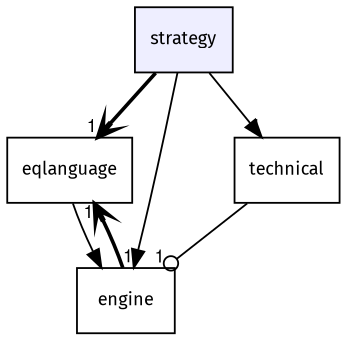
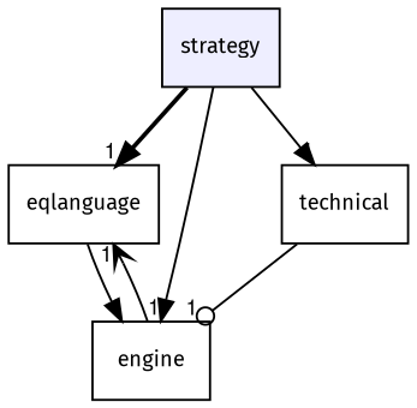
  digraph {
    compound=true
    fontname="Fira Sans"
    node [fontname="Fira Sans" fontsize=10 shape=box]
    edge [arrowhead=normal fontname="Fira Sans" headlabel=1 labeldistance=1.5 labelfontname=FreeSans labelfontsize=10 style=solid]
    n1 [fillcolor="#eeeeff" label=strategy pencolor=black style=filled]
    n2 [label=eqlanguage]
    n3 [label=engine]
    n4 [label=technical]
-   n1 -> n2 [arrowhead=vee style=bold]
+   n1 -> n2 [style=bold]
    n1 -> n3
    n1 -> n4
    n2 -> n3
-   n3 -> n2 [arrowhead=vee style=bold]
+   n3 -> n2 [arrowhead=vee]
    n4 -> n3 [arrowhead=odot]
  }
